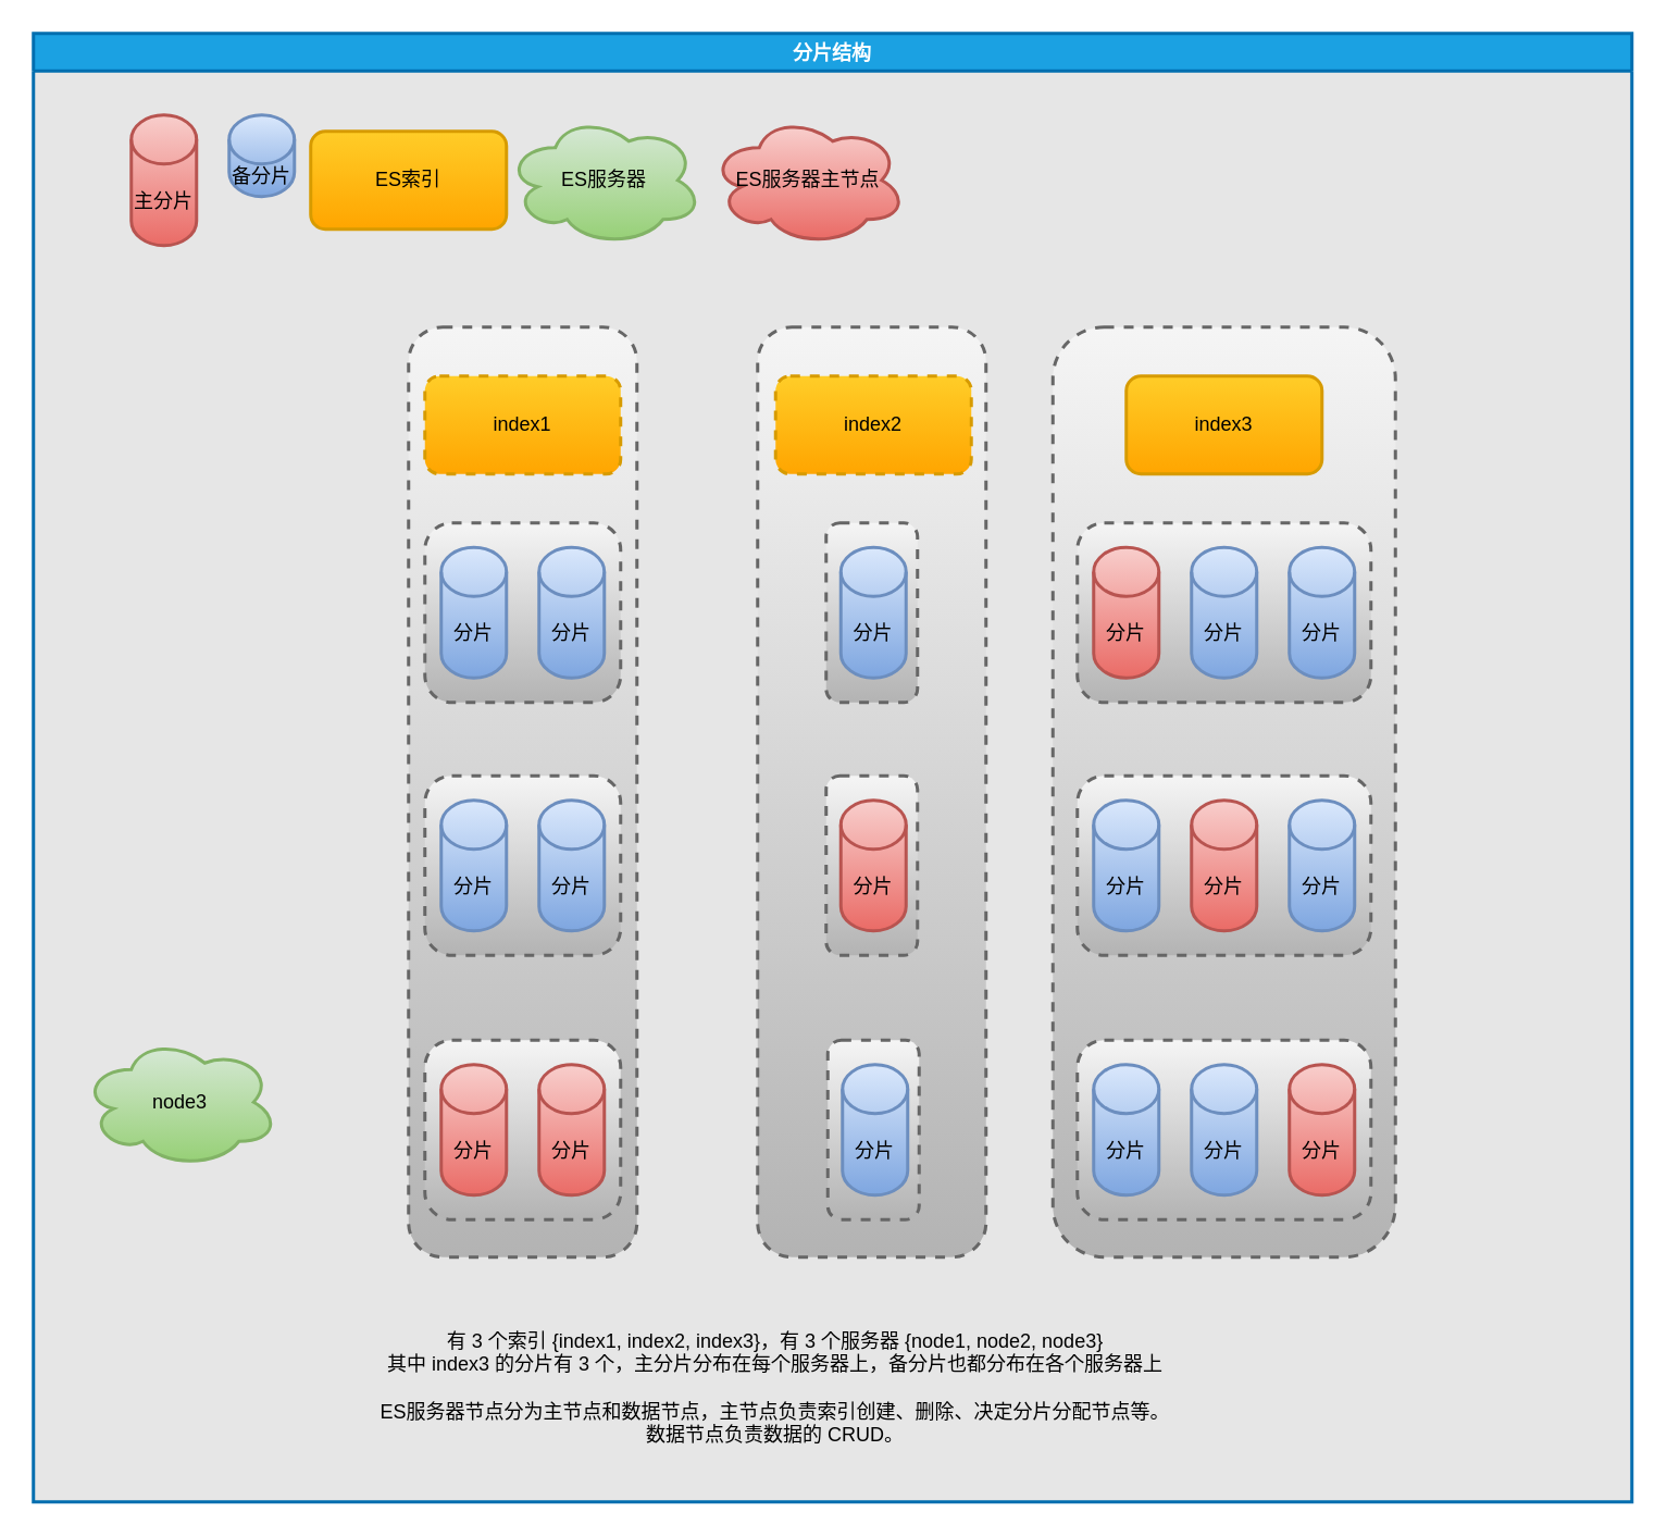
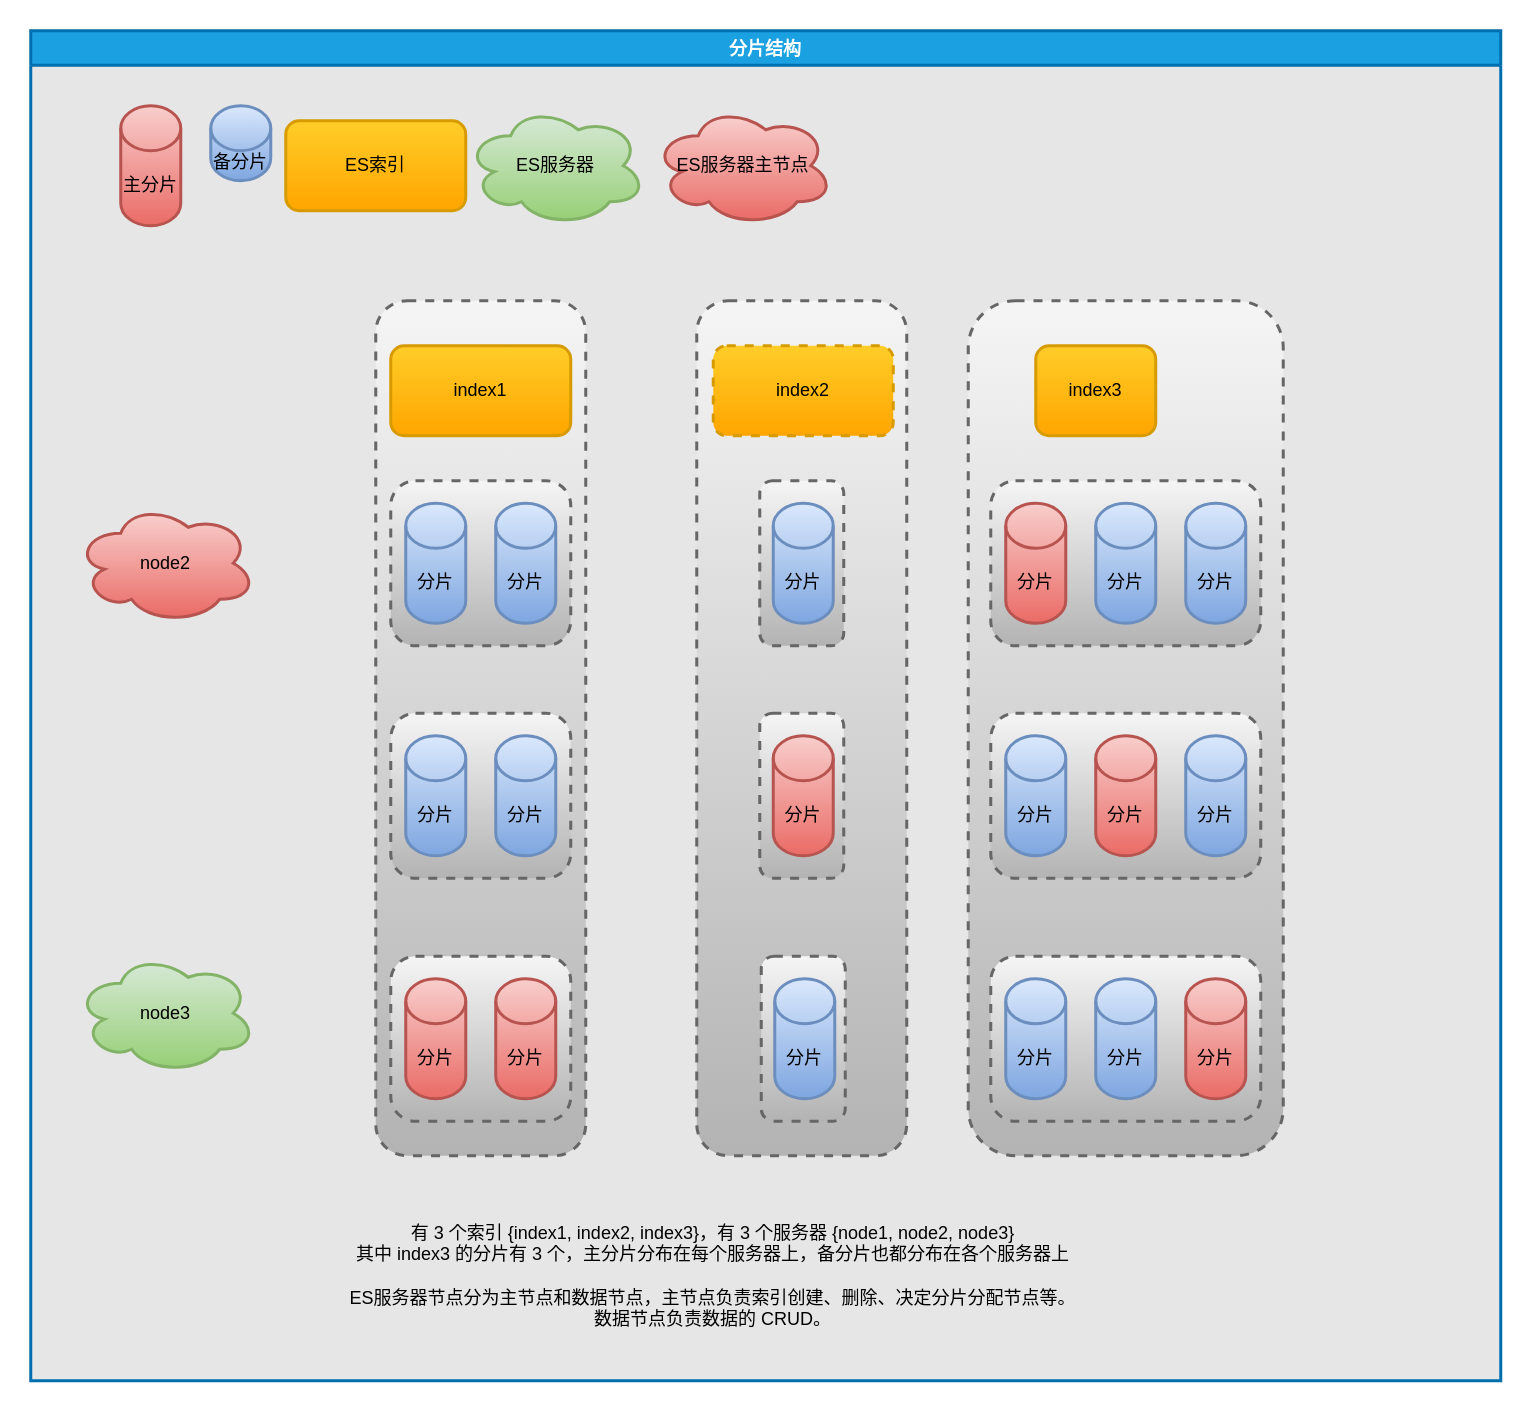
  <mxCell id="0" />
  <mxCell id="1" parent="0" />
  <mxCell id="2" value="分片结构" style="swimlane;strokeWidth=2;swimlaneFillColor=#E6E6E6;fillColor=#1ba1e2;strokeColor=#006EAF;fontColor=#ffffff;" vertex="1" parent="1"><mxGeometry x="20" y="20" width="980" height="900" as="geometry" /></mxCell>
  <mxCell id="3" value="" style="rounded=1;whiteSpace=wrap;html=1;dashed=1;strokeWidth=2;fillColor=#f5f5f5;gradientColor=#b3b3b3;strokeColor=#666666;" vertex="1" parent="2"><mxGeometry x="625" y="180" width="210" height="570" as="geometry" /></mxCell>
  <mxCell id="4" value="" style="rounded=1;whiteSpace=wrap;html=1;dashed=1;strokeWidth=2;fillColor=#f5f5f5;gradientColor=#b3b3b3;strokeColor=#666666;" vertex="1" parent="2"><mxGeometry x="444" y="180" width="140" height="570" as="geometry" /></mxCell>
  <mxCell id="5" value="" style="rounded=1;whiteSpace=wrap;html=1;dashed=1;strokeWidth=2;fillColor=#f5f5f5;gradientColor=#b3b3b3;strokeColor=#666666;" vertex="1" parent="2"><mxGeometry x="230" y="180" width="140" height="570" as="geometry" /></mxCell>
- <mxCell id="6" value="index1" style="rounded=1;whiteSpace=wrap;html=1;strokeWidth=2;fillColor=#ffcd28;gradientColor=#ffa500;strokeColor=#d79b00;dashed=1;" vertex="1" parent="2"><mxGeometry x="240" y="210" width="120" height="60" as="geometry" /></mxCell>
+ <mxCell id="6" value="index1" style="rounded=1;whiteSpace=wrap;html=1;strokeWidth=2;fillColor=#ffcd28;gradientColor=#ffa500;strokeColor=#d79b00;" vertex="1" parent="2"><mxGeometry x="240" y="210" width="120" height="60" as="geometry" /></mxCell>
  <mxCell id="7" value="index2" style="rounded=1;whiteSpace=wrap;html=1;strokeWidth=2;fillColor=#ffcd28;gradientColor=#ffa500;strokeColor=#d79b00;dashed=1;" vertex="1" parent="2"><mxGeometry x="455" y="210" width="120" height="60" as="geometry" /></mxCell>
- <mxCell id="8" value="index3" style="rounded=1;whiteSpace=wrap;html=1;strokeWidth=2;fillColor=#ffcd28;gradientColor=#ffa500;strokeColor=#d79b00;" vertex="1" parent="2"><mxGeometry x="670" y="210" width="120" height="60" as="geometry" /></mxCell>
+ <mxCell id="8" value="index3" style="rounded=1;whiteSpace=wrap;html=1;strokeWidth=2;fillColor=#ffcd28;gradientColor=#ffa500;strokeColor=#d79b00;" vertex="1" parent="2"><mxGeometry x="670" y="210" width="80" height="60" as="geometry" /></mxCell>
+ <mxCell id="9" value="node2" style="ellipse;shape=cloud;whiteSpace=wrap;html=1;strokeWidth=2;fillColor=#f8cecc;gradientColor=#ea6b66;strokeColor=#b85450;" vertex="1" parent="2"><mxGeometry x="30" y="315" width="120" height="80" as="geometry" /></mxCell>
  <mxCell id="10" value="node3" style="ellipse;shape=cloud;whiteSpace=wrap;html=1;strokeWidth=2;fillColor=#d5e8d4;gradientColor=#97d077;strokeColor=#82b366;" vertex="1" parent="2"><mxGeometry x="30" y="615" width="120" height="80" as="geometry" /></mxCell>
  <mxCell id="11" value="" style="rounded=1;whiteSpace=wrap;html=1;strokeWidth=2;dashed=1;fillColor=#f5f5f5;gradientColor=#b3b3b3;strokeColor=#666666;" vertex="1" parent="2"><mxGeometry x="240" y="455" width="120" height="110" as="geometry" /></mxCell>
  <mxCell id="12" value="" style="rounded=1;whiteSpace=wrap;html=1;strokeWidth=2;dashed=1;fillColor=#f5f5f5;gradientColor=#b3b3b3;strokeColor=#666666;" vertex="1" parent="2"><mxGeometry x="240" y="617" width="120" height="110" as="geometry" /></mxCell>
  <mxCell id="13" value="分片" style="shape=cylinder3;whiteSpace=wrap;html=1;boundedLbl=1;backgroundOutline=1;size=15;strokeWidth=2;fillColor=#dae8fc;gradientColor=#7ea6e0;strokeColor=#6c8ebf;" vertex="1" parent="2"><mxGeometry x="250" y="470" width="40" height="80" as="geometry" /></mxCell>
  <mxCell id="14" value="分片" style="shape=cylinder3;whiteSpace=wrap;html=1;boundedLbl=1;backgroundOutline=1;size=15;strokeWidth=2;fillColor=#dae8fc;gradientColor=#7ea6e0;strokeColor=#6c8ebf;" vertex="1" parent="2"><mxGeometry x="310" y="470" width="40" height="80" as="geometry" /></mxCell>
  <mxCell id="15" value="" style="rounded=1;whiteSpace=wrap;html=1;strokeWidth=2;dashed=1;fillColor=#f5f5f5;gradientColor=#b3b3b3;strokeColor=#666666;" vertex="1" parent="2"><mxGeometry x="240" y="300" width="120" height="110" as="geometry" /></mxCell>
  <mxCell id="16" value="分片" style="shape=cylinder3;whiteSpace=wrap;html=1;boundedLbl=1;backgroundOutline=1;size=15;strokeWidth=2;fillColor=#dae8fc;gradientColor=#7ea6e0;strokeColor=#6c8ebf;" vertex="1" parent="2"><mxGeometry x="250" y="315" width="40" height="80" as="geometry" /></mxCell>
  <mxCell id="17" value="分片" style="shape=cylinder3;whiteSpace=wrap;html=1;boundedLbl=1;backgroundOutline=1;size=15;strokeWidth=2;fillColor=#dae8fc;gradientColor=#7ea6e0;strokeColor=#6c8ebf;" vertex="1" parent="2"><mxGeometry x="310" y="315" width="40" height="80" as="geometry" /></mxCell>
  <mxCell id="18" value="" style="rounded=1;whiteSpace=wrap;html=1;strokeWidth=2;dashed=1;fillColor=#f5f5f5;gradientColor=#b3b3b3;strokeColor=#666666;" vertex="1" parent="2"><mxGeometry x="486" y="455" width="56" height="110" as="geometry" /></mxCell>
  <mxCell id="19" value="分片" style="shape=cylinder3;whiteSpace=wrap;html=1;boundedLbl=1;backgroundOutline=1;size=15;strokeWidth=2;fillColor=#f8cecc;gradientColor=#ea6b66;strokeColor=#b85450;" vertex="1" parent="2"><mxGeometry x="495" y="470" width="40" height="80" as="geometry" /></mxCell>
  <mxCell id="20" value="" style="rounded=1;whiteSpace=wrap;html=1;strokeWidth=2;dashed=1;fillColor=#f5f5f5;gradientColor=#b3b3b3;strokeColor=#666666;" vertex="1" parent="2"><mxGeometry x="486" y="300" width="56" height="110" as="geometry" /></mxCell>
  <mxCell id="21" value="分片" style="shape=cylinder3;whiteSpace=wrap;html=1;boundedLbl=1;backgroundOutline=1;size=15;strokeWidth=2;fillColor=#dae8fc;gradientColor=#7ea6e0;strokeColor=#6c8ebf;" vertex="1" parent="2"><mxGeometry x="495" y="315" width="40" height="80" as="geometry" /></mxCell>
  <mxCell id="22" value="" style="rounded=1;whiteSpace=wrap;html=1;strokeWidth=2;dashed=1;fillColor=#f5f5f5;gradientColor=#b3b3b3;strokeColor=#666666;" vertex="1" parent="2"><mxGeometry x="487" y="617" width="56" height="110" as="geometry" /></mxCell>
  <mxCell id="23" value="分片" style="shape=cylinder3;whiteSpace=wrap;html=1;boundedLbl=1;backgroundOutline=1;size=15;strokeWidth=2;fillColor=#dae8fc;gradientColor=#7ea6e0;strokeColor=#6c8ebf;" vertex="1" parent="2"><mxGeometry x="496" y="632" width="40" height="80" as="geometry" /></mxCell>
  <mxCell id="24" value="" style="rounded=1;whiteSpace=wrap;html=1;strokeWidth=2;dashed=1;fillColor=#f5f5f5;gradientColor=#b3b3b3;strokeColor=#666666;" vertex="1" parent="2"><mxGeometry x="640" y="455" width="180" height="110" as="geometry" /></mxCell>
  <mxCell id="25" value="分片" style="shape=cylinder3;whiteSpace=wrap;html=1;boundedLbl=1;backgroundOutline=1;size=15;strokeWidth=2;fillColor=#dae8fc;gradientColor=#7ea6e0;strokeColor=#6c8ebf;" vertex="1" parent="2"><mxGeometry x="650" y="470" width="40" height="80" as="geometry" /></mxCell>
  <mxCell id="26" value="分片" style="shape=cylinder3;whiteSpace=wrap;html=1;boundedLbl=1;backgroundOutline=1;size=15;strokeWidth=2;fillColor=#f8cecc;gradientColor=#ea6b66;strokeColor=#b85450;" vertex="1" parent="2"><mxGeometry x="710" y="470" width="40" height="80" as="geometry" /></mxCell>
  <mxCell id="27" value="分片" style="shape=cylinder3;whiteSpace=wrap;html=1;boundedLbl=1;backgroundOutline=1;size=15;strokeWidth=2;fillColor=#dae8fc;gradientColor=#7ea6e0;strokeColor=#6c8ebf;" vertex="1" parent="2"><mxGeometry x="770" y="470" width="40" height="80" as="geometry" /></mxCell>
  <mxCell id="28" value="" style="rounded=1;whiteSpace=wrap;html=1;strokeWidth=2;dashed=1;fillColor=#f5f5f5;gradientColor=#b3b3b3;strokeColor=#666666;" vertex="1" parent="2"><mxGeometry x="640" y="617" width="180" height="110" as="geometry" /></mxCell>
  <mxCell id="29" value="分片" style="shape=cylinder3;whiteSpace=wrap;html=1;boundedLbl=1;backgroundOutline=1;size=15;strokeWidth=2;fillColor=#dae8fc;gradientColor=#7ea6e0;strokeColor=#6c8ebf;" vertex="1" parent="2"><mxGeometry x="650" y="632" width="40" height="80" as="geometry" /></mxCell>
  <mxCell id="30" value="分片" style="shape=cylinder3;whiteSpace=wrap;html=1;boundedLbl=1;backgroundOutline=1;size=15;strokeWidth=2;fillColor=#dae8fc;gradientColor=#7ea6e0;strokeColor=#6c8ebf;" vertex="1" parent="2"><mxGeometry x="710" y="632" width="40" height="80" as="geometry" /></mxCell>
  <mxCell id="31" value="分片" style="shape=cylinder3;whiteSpace=wrap;html=1;boundedLbl=1;backgroundOutline=1;size=15;strokeWidth=2;fillColor=#f8cecc;gradientColor=#ea6b66;strokeColor=#b85450;" vertex="1" parent="2"><mxGeometry x="770" y="632" width="40" height="80" as="geometry" /></mxCell>
  <mxCell id="32" value="" style="rounded=1;whiteSpace=wrap;html=1;strokeWidth=2;dashed=1;fillColor=#f5f5f5;gradientColor=#b3b3b3;strokeColor=#666666;" vertex="1" parent="2"><mxGeometry x="640" y="300" width="180" height="110" as="geometry" /></mxCell>
  <mxCell id="33" value="分片" style="shape=cylinder3;whiteSpace=wrap;html=1;boundedLbl=1;backgroundOutline=1;size=15;strokeWidth=2;fillColor=#f8cecc;gradientColor=#ea6b66;strokeColor=#b85450;" vertex="1" parent="2"><mxGeometry x="650" y="315" width="40" height="80" as="geometry" /></mxCell>
  <mxCell id="34" value="分片" style="shape=cylinder3;whiteSpace=wrap;html=1;boundedLbl=1;backgroundOutline=1;size=15;strokeWidth=2;fillColor=#dae8fc;gradientColor=#7ea6e0;strokeColor=#6c8ebf;" vertex="1" parent="2"><mxGeometry x="710" y="315" width="40" height="80" as="geometry" /></mxCell>
  <mxCell id="35" value="分片" style="shape=cylinder3;whiteSpace=wrap;html=1;boundedLbl=1;backgroundOutline=1;size=15;strokeWidth=2;fillColor=#dae8fc;gradientColor=#7ea6e0;strokeColor=#6c8ebf;" vertex="1" parent="2"><mxGeometry x="770" y="315" width="40" height="80" as="geometry" /></mxCell>
  <mxCell id="36" value="有 3 个索引 {index1, index2, index3}，有 3 个服务器 {node1, node2, node3}&lt;br&gt;其中 index3 的分片有 3 个，主分片分布在每个服务器上，备分片也都分布在各个服务器上&lt;br&gt;&lt;br&gt;ES服务器节点分为主节点和数据节点，主节点负责索引创建、删除、决定分片分配节点等。&lt;br&gt;数据节点负责数据的 CRUD。" style="text;html=1;strokeColor=none;fillColor=none;align=center;verticalAlign=middle;whiteSpace=wrap;rounded=0;" vertex="1" parent="2"><mxGeometry x="160" y="770" width="590" height="120" as="geometry" /></mxCell>
  <mxCell id="37" value="主分片" style="shape=cylinder3;whiteSpace=wrap;html=1;boundedLbl=1;backgroundOutline=1;size=15;strokeWidth=2;fillColor=#f8cecc;gradientColor=#ea6b66;strokeColor=#b85450;" vertex="1" parent="2"><mxGeometry x="60" y="50" width="40" height="80" as="geometry" /></mxCell>
  <mxCell id="38" value="备分片" style="shape=cylinder3;whiteSpace=wrap;html=1;boundedLbl=1;backgroundOutline=1;size=15;strokeWidth=2;fillColor=#dae8fc;gradientColor=#7ea6e0;strokeColor=#6c8ebf;" vertex="1" parent="2"><mxGeometry x="120" y="50" width="40" height="50" as="geometry" /></mxCell>
  <mxCell id="39" value="ES索引" style="rounded=1;whiteSpace=wrap;html=1;strokeWidth=2;fillColor=#ffcd28;gradientColor=#ffa500;strokeColor=#d79b00;" vertex="1" parent="2"><mxGeometry x="170" y="60" width="120" height="60" as="geometry" /></mxCell>
  <mxCell id="40" value="ES服务器" style="ellipse;shape=cloud;whiteSpace=wrap;html=1;strokeWidth=2;fillColor=#d5e8d4;gradientColor=#97d077;strokeColor=#82b366;" vertex="1" parent="2"><mxGeometry x="290" y="50" width="120" height="80" as="geometry" /></mxCell>
  <mxCell id="41" value="分片" style="shape=cylinder3;whiteSpace=wrap;html=1;boundedLbl=1;backgroundOutline=1;size=15;strokeWidth=2;fillColor=#f8cecc;gradientColor=#ea6b66;strokeColor=#b85450;" vertex="1" parent="2"><mxGeometry x="250" y="632" width="40" height="80" as="geometry" /></mxCell>
  <mxCell id="42" value="分片" style="shape=cylinder3;whiteSpace=wrap;html=1;boundedLbl=1;backgroundOutline=1;size=15;strokeWidth=2;fillColor=#f8cecc;gradientColor=#ea6b66;strokeColor=#b85450;" vertex="1" parent="2"><mxGeometry x="310" y="632" width="40" height="80" as="geometry" /></mxCell>
  <mxCell id="43" value="ES服务器主节点" style="ellipse;shape=cloud;whiteSpace=wrap;html=1;strokeWidth=2;fillColor=#f8cecc;gradientColor=#ea6b66;strokeColor=#b85450;" vertex="1" parent="2"><mxGeometry x="415" y="50" width="120" height="80" as="geometry" /></mxCell>
